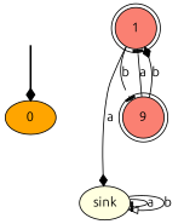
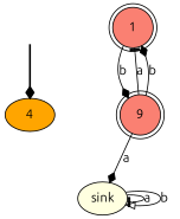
  digraph {
    fontname=Ubuntu
    node [fontname=Ubuntu style=filled fillcolor=salmon]
    edge [arrowhead=diamond fontname=Ubuntu]
    fake [style=invisible fillcolor=""]
-   0 [fillcolor=orange]
+   0 [fillcolor=orange label=4]
    1 [shape=doublecircle]
    sink [fillcolor=lightyellow]
    n5 [label=9 shape=doublecircle]
    fake -> 0 [style=bold]
-   1 -> sink [label=a]
-   1 -> n5 [arrowhead=tee label=b]
+   n5 -> sink [label=a]
+   1 -> n5 [label=b]
    sink -> sink [arrowhead=tee label=a]
    sink -> sink [arrowhead=onormal label=b]
    n5 -> 1 [arrowhead=tee label=a]
    n5 -> 1 [label=b]
  }
